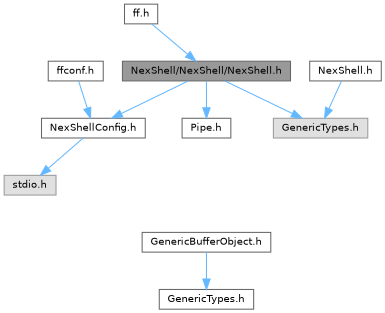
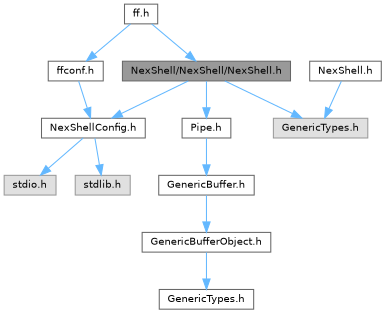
  digraph {
    node [color=grey40 fillcolor=white fontname=Helvetica fontsize=10 shape=box style=filled]
    edge [color=steelblue1 fontname=Helvetica fontsize=10 labelfontname=Helvetica labelfontsize=10 style=solid]
    n1 [color=gray40 fillcolor=grey60 fontcolor=black height=0.2 label="NexShell/NexShell/NexShell.h" width=0.4]
    n2 [height=0.2 label="NexShellConfig.h" width=0.4]
    n3 [color=grey60 fillcolor="#E0E0E0" height=0.2 label="GenericTypes.h" width=0.4]
    n4 [height=0.2 label="Pipe.h" width=0.4]
    n5 [color=grey60 fillcolor="#E0E0E0" height=0.2 label="stdio.h" width=0.4]
+   n6 [color=grey60 fillcolor="#E0E0E0" height=0.2 label="stdlib.h" width=0.4]
+   n7 [height=0.2 label="GenericBuffer.h" width=0.4]
    n8 [height=0.2 label="ff.h" width=0.4]
    n9 [height=0.2 label="ffconf.h" width=0.4]
    n10 [height=0.2 label="GenericBufferObject.h" width=0.4]
    n11 [height=0.2 label="NexShell.h" width=0.4]
    n12 [height=0.2 label="GenericTypes.h" width=0.4]
    n1 -> n2
    n1 -> n3
    n1 -> n4
    n2 -> n5
+   n2 -> n6
+   n4 -> n7
+   n7 -> n10
    n8 -> n1
+   n8 -> n9
    n9 -> n2
    n10 -> n12
    n11 -> n3
  }
